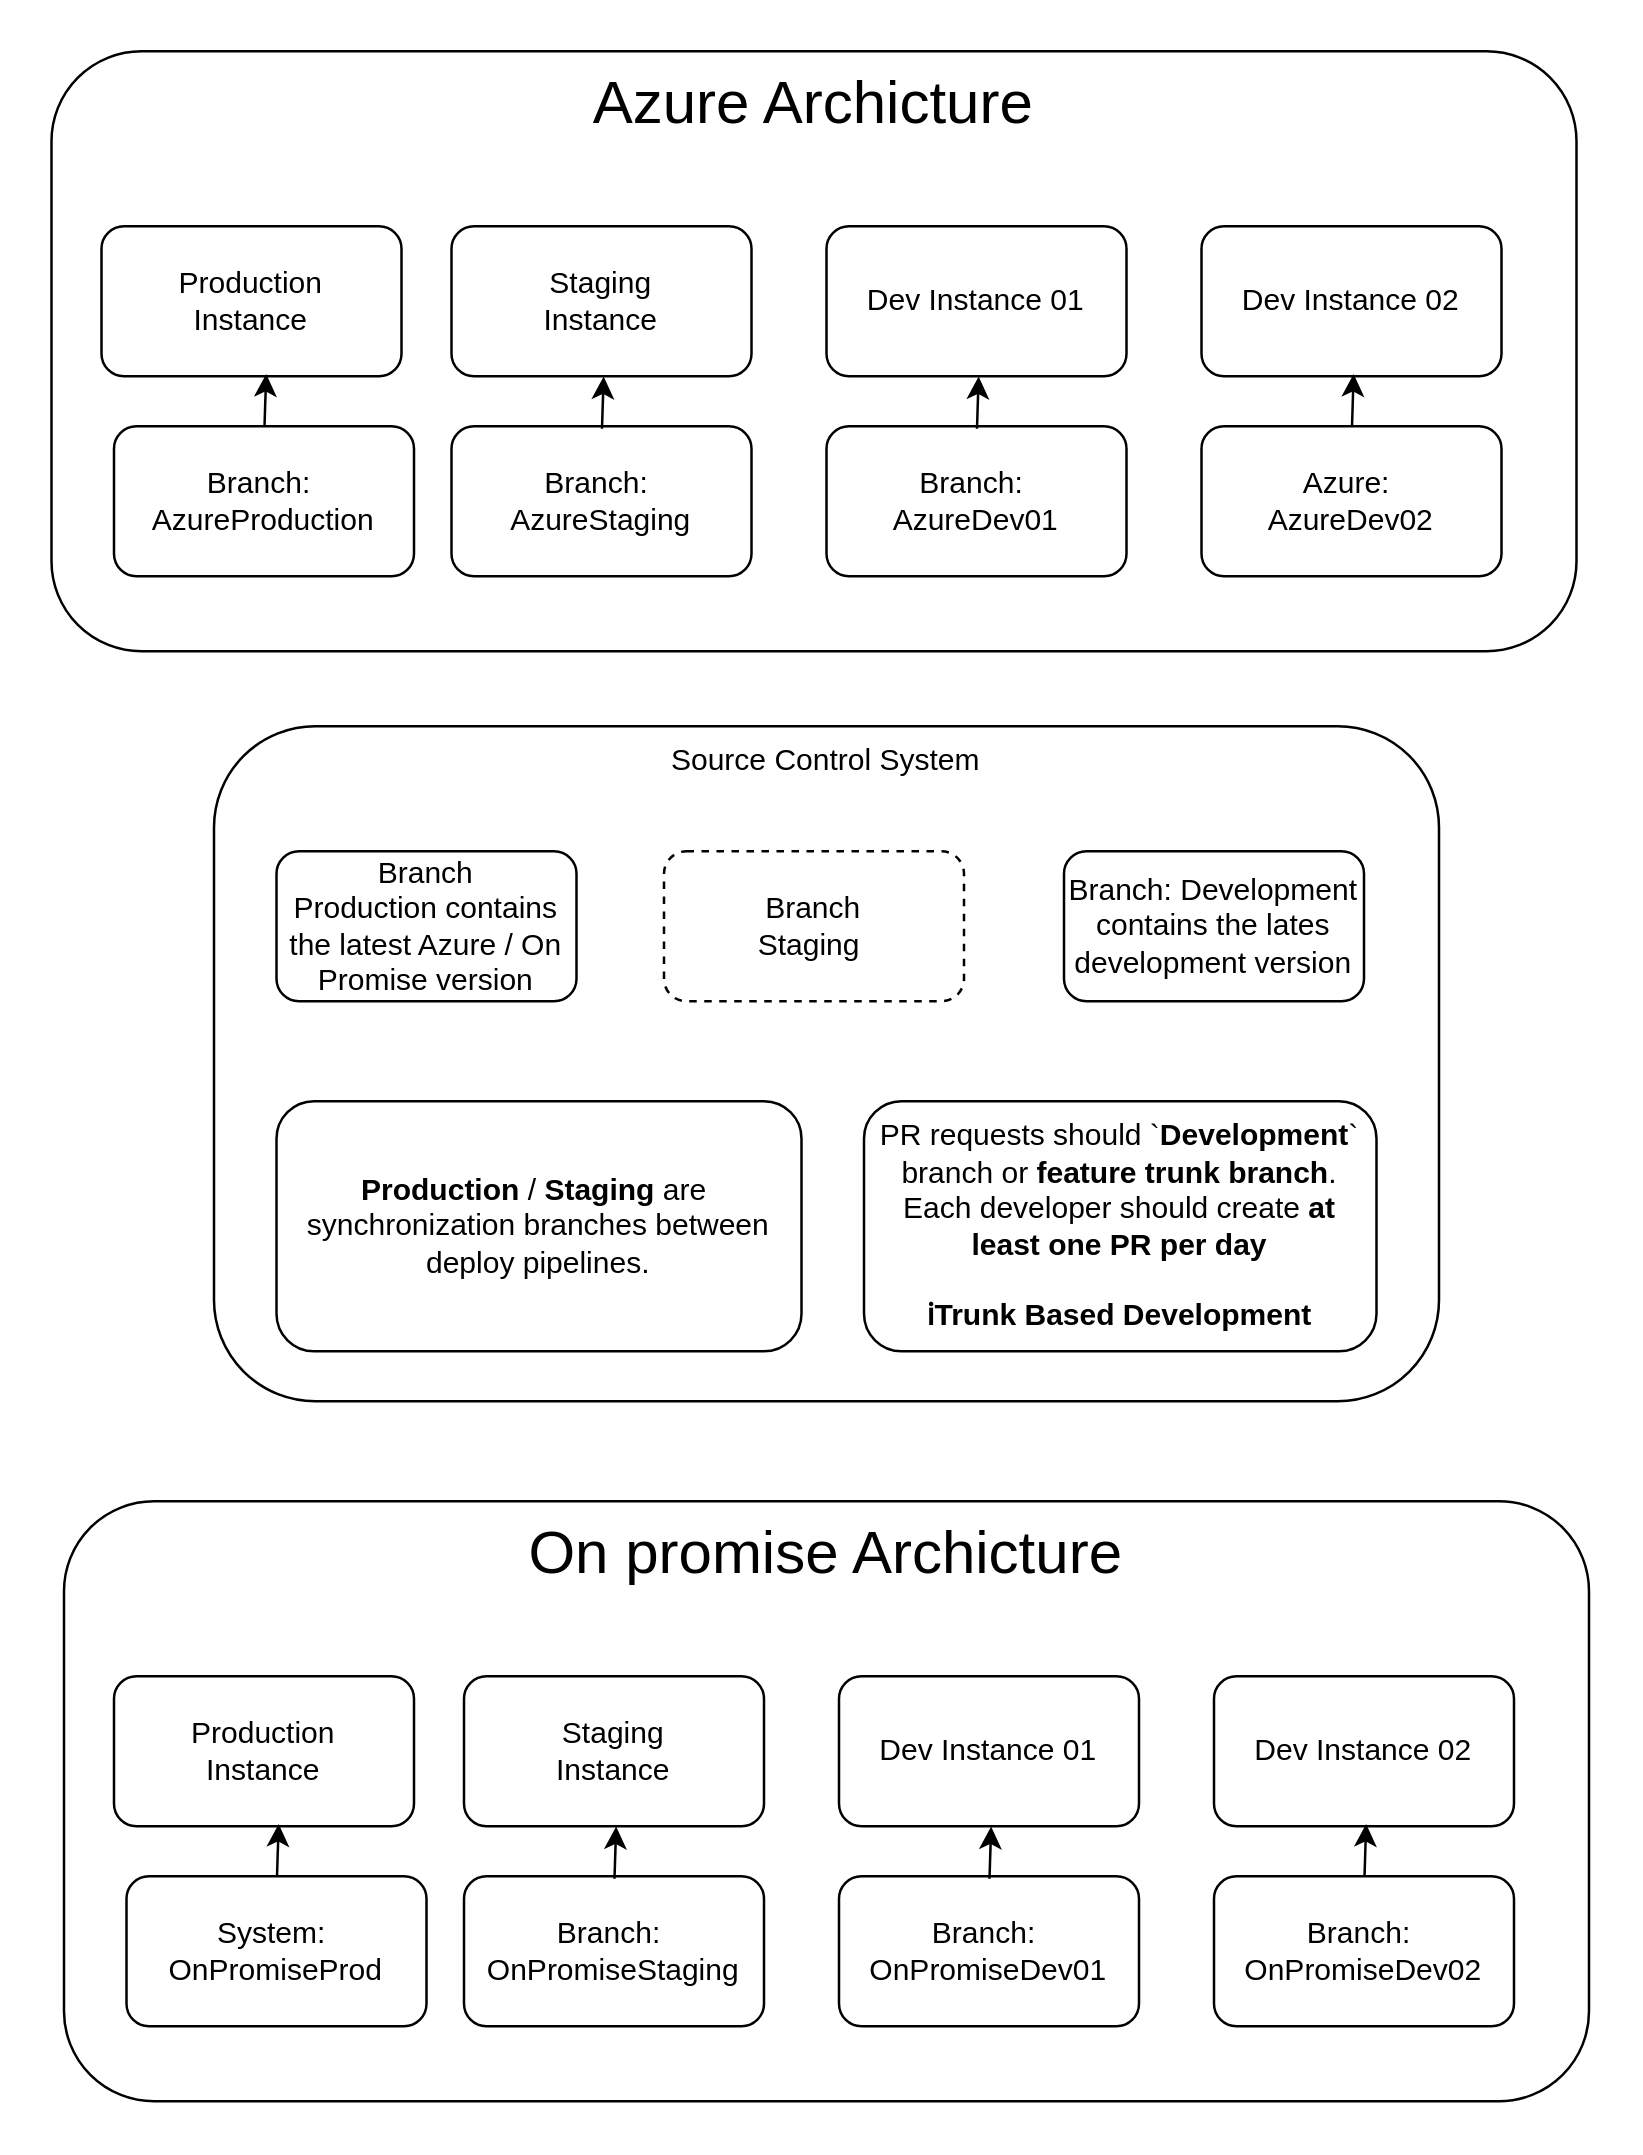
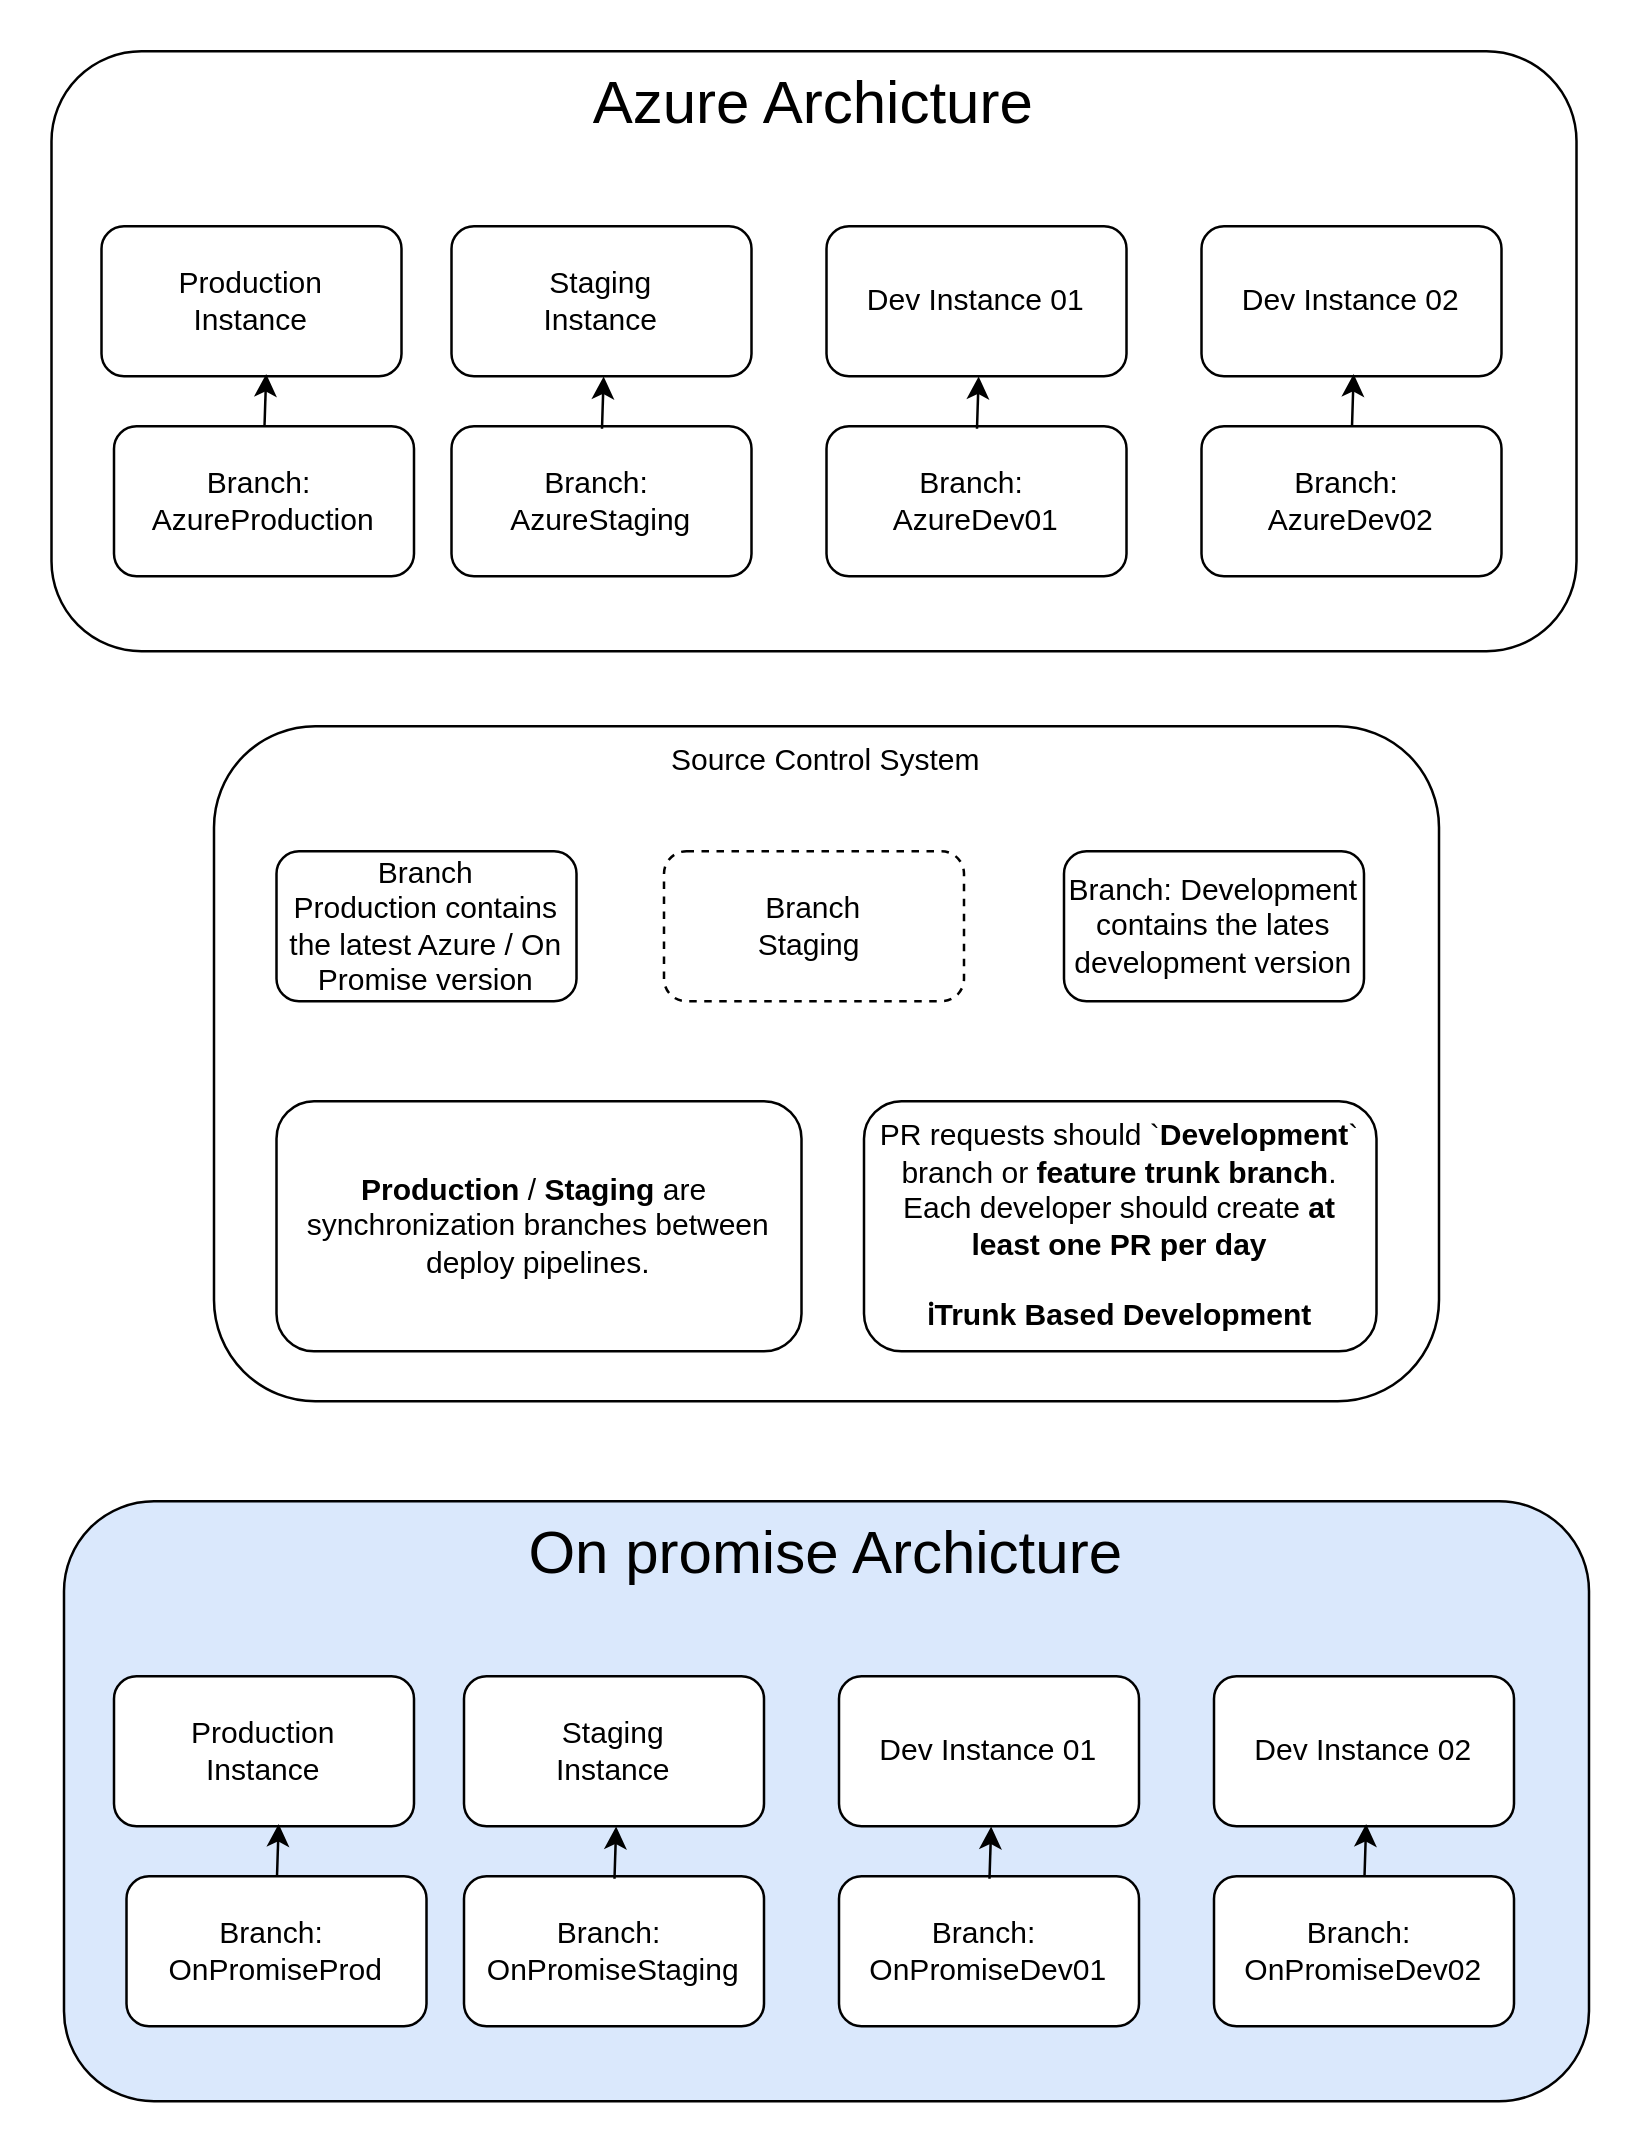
  <mxCell id="0" />
  <mxCell id="1" parent="0" />
  <mxCell id="2" value="&lt;font style=&quot;font-size: 24px&quot;&gt;Azure Archicture&lt;br&gt;&lt;br&gt;&lt;/font&gt;&lt;br&gt;" style="rounded=1;whiteSpace=wrap;html=1;verticalAlign=top;" vertex="1" parent="1"><mxGeometry x="20" y="20" width="610" height="240" as="geometry" /></mxCell>
  <mxCell id="3" value="Production&lt;br&gt;Instance&lt;br&gt;" style="rounded=1;whiteSpace=wrap;html=1;" vertex="1" parent="1"><mxGeometry x="40" y="90" width="120" height="60" as="geometry" /></mxCell>
  <mxCell id="4" value="Staging&lt;br&gt;Instance&lt;br&gt;" style="rounded=1;whiteSpace=wrap;html=1;" vertex="1" parent="1"><mxGeometry x="180" y="90" width="120" height="60" as="geometry" /></mxCell>
  <mxCell id="5" value="Dev Instance 01&lt;br&gt;" style="rounded=1;whiteSpace=wrap;html=1;" vertex="1" parent="1"><mxGeometry x="330" y="90" width="120" height="60" as="geometry" /></mxCell>
  <mxCell id="6" value="Dev Instance 02&lt;br&gt;" style="rounded=1;whiteSpace=wrap;html=1;" vertex="1" parent="1"><mxGeometry x="480" y="90" width="120" height="60" as="geometry" /></mxCell>
  <mxCell id="7" value="Branch:&amp;nbsp;&lt;br&gt;AzureProduction&lt;br&gt;" style="rounded=1;whiteSpace=wrap;html=1;" vertex="1" parent="1"><mxGeometry x="45" y="170" width="120" height="60" as="geometry" /></mxCell>
  <mxCell id="8" value="Branch:&amp;nbsp;&lt;br&gt;AzureStaging&lt;br&gt;" style="rounded=1;whiteSpace=wrap;html=1;" vertex="1" parent="1"><mxGeometry x="180" y="170" width="120" height="60" as="geometry" /></mxCell>
  <mxCell id="9" value="Branch:&amp;nbsp;&lt;br&gt;AzureDev01&lt;br&gt;" style="rounded=1;whiteSpace=wrap;html=1;" vertex="1" parent="1"><mxGeometry x="330" y="170" width="120" height="60" as="geometry" /></mxCell>
- <mxCell id="10" value="Azure:&amp;nbsp;&lt;br&gt;AzureDev02&lt;br&gt;" style="rounded=1;whiteSpace=wrap;html=1;" vertex="1" parent="1"><mxGeometry x="480" y="170" width="120" height="60" as="geometry" /></mxCell>
+ <mxCell id="10" value="Branch:&amp;nbsp;&lt;br&gt;AzureDev02&lt;br&gt;" style="rounded=1;whiteSpace=wrap;html=1;" vertex="1" parent="1"><mxGeometry x="480" y="170" width="120" height="60" as="geometry" /></mxCell>
  <mxCell id="11" value="" style="endArrow=classic;html=1;entryX=0.549;entryY=0.985;entryDx=0;entryDy=0;entryPerimeter=0;" edge="1" parent="1" target="3"><mxGeometry width="50" height="50" relative="1" as="geometry"><mxPoint x="105.2" y="170" as="sourcePoint" /><mxPoint x="103" y="150" as="targetPoint" /></mxGeometry></mxCell>
  <mxCell id="12" value="" style="endArrow=classic;html=1;entryX=0.549;entryY=0.985;entryDx=0;entryDy=0;entryPerimeter=0;" edge="1" parent="1"><mxGeometry width="50" height="50" relative="1" as="geometry"><mxPoint x="240.2" y="171" as="sourcePoint" /><mxPoint x="240.857" y="150.095" as="targetPoint" /></mxGeometry></mxCell>
  <mxCell id="13" value="" style="endArrow=classic;html=1;entryX=0.549;entryY=0.985;entryDx=0;entryDy=0;entryPerimeter=0;" edge="1" parent="1"><mxGeometry width="50" height="50" relative="1" as="geometry"><mxPoint x="390.2" y="171" as="sourcePoint" /><mxPoint x="390.857" y="150.095" as="targetPoint" /></mxGeometry></mxCell>
  <mxCell id="14" value="" style="endArrow=classic;html=1;entryX=0.549;entryY=0.985;entryDx=0;entryDy=0;entryPerimeter=0;" edge="1" parent="1"><mxGeometry width="50" height="50" relative="1" as="geometry"><mxPoint x="540.2" y="170" as="sourcePoint" /><mxPoint x="540.857" y="149.095" as="targetPoint" /></mxGeometry></mxCell>
- <mxCell id="15" value="&lt;font style=&quot;font-size: 24px&quot;&gt;On promise Archicture&lt;br&gt;&lt;br&gt;&lt;/font&gt;&lt;br&gt;" style="rounded=1;whiteSpace=wrap;html=1;verticalAlign=top;" vertex="1" parent="1"><mxGeometry x="25" y="600" width="610" height="240" as="geometry" /></mxCell>
+ <mxCell id="15" value="&lt;font style=&quot;font-size: 24px&quot;&gt;On promise Archicture&lt;br&gt;&lt;br&gt;&lt;/font&gt;&lt;br&gt;" style="rounded=1;whiteSpace=wrap;html=1;verticalAlign=top;fillColor=#dae8fc;" vertex="1" parent="1"><mxGeometry x="25" y="600" width="610" height="240" as="geometry" /></mxCell>
  <mxCell id="16" value="Production&lt;br&gt;Instance&lt;br&gt;" style="rounded=1;whiteSpace=wrap;html=1;" vertex="1" parent="1"><mxGeometry x="45" y="670" width="120" height="60" as="geometry" /></mxCell>
  <mxCell id="17" value="Staging&lt;br&gt;Instance&lt;br&gt;" style="rounded=1;whiteSpace=wrap;html=1;" vertex="1" parent="1"><mxGeometry x="185" y="670" width="120" height="60" as="geometry" /></mxCell>
  <mxCell id="18" value="Dev Instance 01&lt;br&gt;" style="rounded=1;whiteSpace=wrap;html=1;" vertex="1" parent="1"><mxGeometry x="335" y="670" width="120" height="60" as="geometry" /></mxCell>
  <mxCell id="19" value="Dev Instance 02&lt;br&gt;" style="rounded=1;whiteSpace=wrap;html=1;" vertex="1" parent="1"><mxGeometry x="485" y="670" width="120" height="60" as="geometry" /></mxCell>
- <mxCell id="20" value="System:&amp;nbsp;&lt;br&gt;OnPromiseProd&lt;br&gt;" style="rounded=1;whiteSpace=wrap;html=1;" vertex="1" parent="1"><mxGeometry x="50" y="750" width="120" height="60" as="geometry" /></mxCell>
+ <mxCell id="20" value="Branch:&amp;nbsp;&lt;br&gt;OnPromiseProd&lt;br&gt;" style="rounded=1;whiteSpace=wrap;html=1;" vertex="1" parent="1"><mxGeometry x="50" y="750" width="120" height="60" as="geometry" /></mxCell>
  <mxCell id="21" value="Branch:&amp;nbsp;&lt;br&gt;OnPromiseStaging&lt;br&gt;" style="rounded=1;whiteSpace=wrap;html=1;" vertex="1" parent="1"><mxGeometry x="185" y="750" width="120" height="60" as="geometry" /></mxCell>
  <mxCell id="22" value="Branch:&amp;nbsp;&lt;br&gt;OnPromiseDev01&lt;br&gt;" style="rounded=1;whiteSpace=wrap;html=1;" vertex="1" parent="1"><mxGeometry x="335" y="750" width="120" height="60" as="geometry" /></mxCell>
  <mxCell id="23" value="Branch:&amp;nbsp;&lt;br&gt;OnPromiseDev02&lt;br&gt;" style="rounded=1;whiteSpace=wrap;html=1;" vertex="1" parent="1"><mxGeometry x="485" y="750" width="120" height="60" as="geometry" /></mxCell>
  <mxCell id="24" value="" style="endArrow=classic;html=1;entryX=0.549;entryY=0.985;entryDx=0;entryDy=0;entryPerimeter=0;" edge="1" parent="1" target="16"><mxGeometry width="50" height="50" relative="1" as="geometry"><mxPoint x="110.2" y="750" as="sourcePoint" /><mxPoint x="108" y="730" as="targetPoint" /></mxGeometry></mxCell>
  <mxCell id="25" value="" style="endArrow=classic;html=1;entryX=0.549;entryY=0.985;entryDx=0;entryDy=0;entryPerimeter=0;" edge="1" parent="1"><mxGeometry width="50" height="50" relative="1" as="geometry"><mxPoint x="245.2" y="751" as="sourcePoint" /><mxPoint x="245.857" y="730.095" as="targetPoint" /></mxGeometry></mxCell>
  <mxCell id="26" value="" style="endArrow=classic;html=1;entryX=0.549;entryY=0.985;entryDx=0;entryDy=0;entryPerimeter=0;" edge="1" parent="1"><mxGeometry width="50" height="50" relative="1" as="geometry"><mxPoint x="395.2" y="751" as="sourcePoint" /><mxPoint x="395.857" y="730.095" as="targetPoint" /></mxGeometry></mxCell>
  <mxCell id="27" value="" style="endArrow=classic;html=1;entryX=0.549;entryY=0.985;entryDx=0;entryDy=0;entryPerimeter=0;" edge="1" parent="1"><mxGeometry width="50" height="50" relative="1" as="geometry"><mxPoint x="545.2" y="750" as="sourcePoint" /><mxPoint x="545.857" y="729.095" as="targetPoint" /></mxGeometry></mxCell>
  <mxCell id="28" value="Source Control System" style="rounded=1;whiteSpace=wrap;html=1;verticalAlign=top;" vertex="1" parent="1"><mxGeometry x="85" y="290" width="490" height="270" as="geometry" /></mxCell>
  <mxCell id="29" value="Branch&lt;br&gt;Production contains the latest Azure / On Promise version" style="rounded=1;whiteSpace=wrap;html=1;" vertex="1" parent="1"><mxGeometry x="110" y="340" width="120" height="60" as="geometry" /></mxCell>
  <mxCell id="30" value="Branch&lt;br&gt;Staging&amp;nbsp;" style="rounded=1;whiteSpace=wrap;html=1;dashed=1;" vertex="1" parent="1"><mxGeometry x="265" y="340" width="120" height="60" as="geometry" /></mxCell>
  <mxCell id="31" value="Branch: Development contains the lates development version&lt;br&gt;" style="rounded=1;whiteSpace=wrap;html=1;" vertex="1" parent="1"><mxGeometry x="425" y="340" width="120" height="60" as="geometry" /></mxCell>
  <mxCell id="32" value="PR requests should `&lt;b&gt;Development&lt;/b&gt;` branch or &lt;b&gt;feature trunk branch&lt;/b&gt;. Each developer should create &lt;b&gt;at least one PR per day&lt;br&gt;&lt;br&gt;ℹ️Trunk Based Development&lt;br&gt;&lt;/b&gt;" style="rounded=1;whiteSpace=wrap;html=1;" vertex="1" parent="1"><mxGeometry x="345" y="440" width="205" height="100" as="geometry" /></mxCell>
  <mxCell id="33" value="&lt;b&gt;Production &lt;/b&gt;/&amp;nbsp;&lt;b&gt;Staging&lt;/b&gt;&amp;nbsp;are&amp;nbsp;&lt;br&gt;synchronization branches between deploy pipelines.&lt;br&gt;" style="rounded=1;whiteSpace=wrap;html=1;" vertex="1" parent="1"><mxGeometry x="110" y="440" width="210" height="100" as="geometry" /></mxCell>
